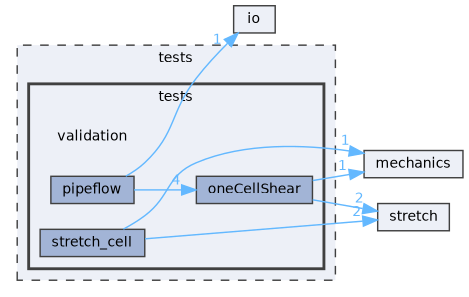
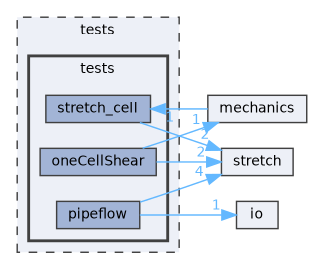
  digraph {
    compound=true
    rankdir=LR
    node [fontname=Helvetica fontsize=10 shape=box color=grey25 fillcolor="#a2b4d6" style=filled]
    edge [color=steelblue1 fontcolor=steelblue1 fontname=Helvetica fontsize=10 headlabel=1 labeldistance=1.5 labelfontname=Helvetica labelfontsize=10]
-   n1 [height=0.2 label=validation shape=plaintext width=0.4 color="" fillcolor="" style=""]
    n2 [height=0.2 label=oneCellShear width=0.4]
    n3 [height=0.2 label=pipeflow width=0.4]
    n4 [height=0.2 label=stretch_cell width=0.4]
    n5 [fillcolor="#edf0f7" height=0.2 label=mechanics width=0.4]
    n6 [fillcolor="#edf0f7" height=0.2 label=stretch width=0.4]
    n7 [fillcolor="#edf0f7" height=0.2 label=io width=0.4]
    subgraph cluster_1 {
      bgcolor="#edf0f7"
      fontname=Helvetica
      fontsize=10
      label=tests
      pencolor=grey25
      style="filled,dashed"
      subgraph cluster_2 {
        bgcolor="#edf0f7"
        fontname=Helvetica
        fontsize=10
        label=tests
        pencolor=grey25
        style="filled,bold"
-       n1
        n2
        n3
        n4
      }
    }
    n2 -> n5
    n2 -> n6 [headlabel=2]
-   n3 -> n2 [headlabel=4]
+   n3 -> n6 [headlabel=4]
    n3 -> n7
-   n4 -> n5
+   n5 -> n4
    n4 -> n6 [headlabel=2]
  }
